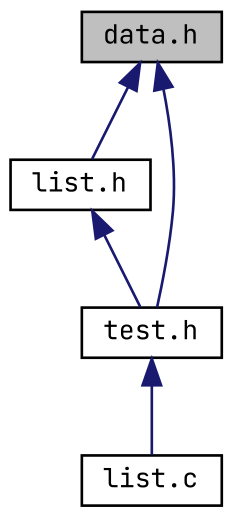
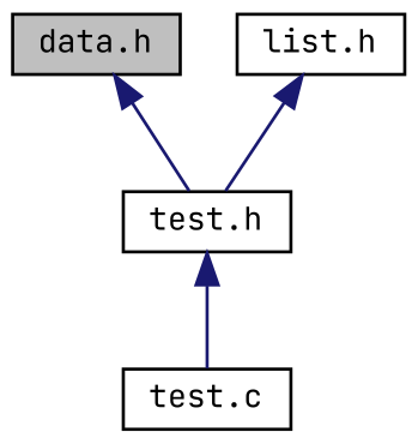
  digraph {
    fontname="JetBrains Mono"
    node [color=black fillcolor=white fontname="JetBrains Mono" fontsize=10 shape=record style=filled]
    edge [color=midnightblue dir=back fontname="JetBrains Mono" fontsize=10 labelfontname=Helvetica labelfontsize=10 style=solid]
    n1 [fillcolor=grey75 fontcolor=black height=0.2 label="data.h" width=0.4]
    n2 [height=0.2 label="list.h" width=0.4]
    n3 [height=0.2 label="test.h" width=0.4]
-   n4 [height=0.2 label="list.c" width=0.4]
-   n1 -> n2
+   n4 [height=0.2 label="test.c" width=0.4]
    n1 -> n3
    n2 -> n3
    n3 -> n4
  }
